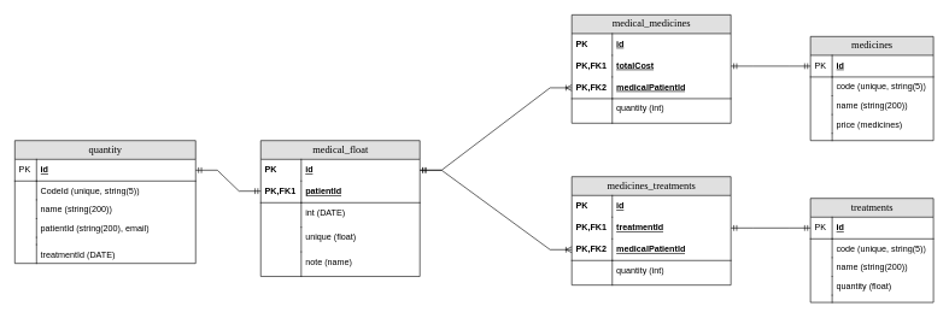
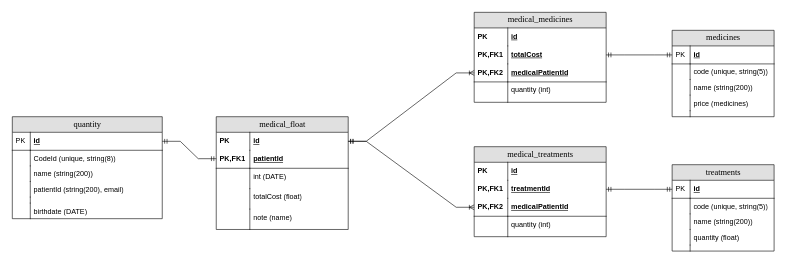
  <mxCell id="0" />
  <mxCell id="1" parent="0" />
  <mxCell id="2" value="medicines" style="swimlane;html=1;fontStyle=0;childLayout=stackLayout;horizontal=1;startSize=26;fillColor=#e0e0e0;horizontalStack=0;resizeParent=1;resizeLast=0;collapsible=1;marginBottom=0;swimlaneFillColor=#ffffff;align=center;rounded=0;shadow=0;comic=0;labelBackgroundColor=none;strokeWidth=1;fontFamily=Verdana;fontSize=14" parent="1" vertex="1"><mxGeometry x="1120" y="50" width="170" height="144" as="geometry" /></mxCell>
  <mxCell id="3" value="id" style="shape=partialRectangle;top=0;left=0;right=0;bottom=1;html=1;align=left;verticalAlign=middle;fillColor=none;spacingLeft=34;spacingRight=4;whiteSpace=wrap;overflow=hidden;rotatable=0;points=[[0,0.5],[1,0.5]];portConstraint=eastwest;dropTarget=0;fontStyle=5;" parent="2" vertex="1"><mxGeometry y="26" width="170" height="30" as="geometry" /></mxCell>
  <mxCell id="4" value="PK" style="shape=partialRectangle;top=0;left=0;bottom=0;html=1;fillColor=none;align=left;verticalAlign=middle;spacingLeft=4;spacingRight=4;whiteSpace=wrap;overflow=hidden;rotatable=0;points=[];portConstraint=eastwest;part=1;" parent="3" vertex="1" connectable="0"><mxGeometry width="30" height="30" as="geometry" /></mxCell>
  <mxCell id="5" value="code (unique, string(5))" style="shape=partialRectangle;top=0;left=0;right=0;bottom=0;html=1;align=left;verticalAlign=top;fillColor=none;spacingLeft=34;spacingRight=4;whiteSpace=wrap;overflow=hidden;rotatable=0;points=[[0,0.5],[1,0.5]];portConstraint=eastwest;dropTarget=0;" parent="2" vertex="1"><mxGeometry y="56" width="170" height="26" as="geometry" /></mxCell>
  <mxCell id="6" value="" style="shape=partialRectangle;top=0;left=0;bottom=0;html=1;fillColor=none;align=left;verticalAlign=top;spacingLeft=4;spacingRight=4;whiteSpace=wrap;overflow=hidden;rotatable=0;points=[];portConstraint=eastwest;part=1;" parent="5" vertex="1" connectable="0"><mxGeometry width="30" height="26" as="geometry" /></mxCell>
  <mxCell id="7" value="name (string(200))" style="shape=partialRectangle;top=0;left=0;right=0;bottom=0;html=1;align=left;verticalAlign=top;fillColor=none;spacingLeft=34;spacingRight=4;whiteSpace=wrap;overflow=hidden;rotatable=0;points=[[0,0.5],[1,0.5]];portConstraint=eastwest;dropTarget=0;" parent="2" vertex="1"><mxGeometry y="82" width="170" height="26" as="geometry" /></mxCell>
  <mxCell id="8" value="" style="shape=partialRectangle;top=0;left=0;bottom=0;html=1;fillColor=none;align=left;verticalAlign=top;spacingLeft=4;spacingRight=4;whiteSpace=wrap;overflow=hidden;rotatable=0;points=[];portConstraint=eastwest;part=1;" parent="7" vertex="1" connectable="0"><mxGeometry width="30" height="26" as="geometry" /></mxCell>
  <mxCell id="9" value="price (medicines)" style="shape=partialRectangle;top=0;left=0;right=0;bottom=0;html=1;align=left;verticalAlign=top;fillColor=none;spacingLeft=34;spacingRight=4;whiteSpace=wrap;overflow=hidden;rotatable=0;points=[[0,0.5],[1,0.5]];portConstraint=eastwest;dropTarget=0;" parent="2" vertex="1"><mxGeometry y="108" width="170" height="26" as="geometry" /></mxCell>
  <mxCell id="10" value="" style="shape=partialRectangle;top=0;left=0;bottom=0;html=1;fillColor=none;align=left;verticalAlign=top;spacingLeft=4;spacingRight=4;whiteSpace=wrap;overflow=hidden;rotatable=0;points=[];portConstraint=eastwest;part=1;" parent="9" vertex="1" connectable="0"><mxGeometry width="30" height="26" as="geometry" /></mxCell>
  <mxCell id="11" value="" style="shape=partialRectangle;top=0;left=0;right=0;bottom=0;html=1;align=left;verticalAlign=top;fillColor=none;spacingLeft=34;spacingRight=4;whiteSpace=wrap;overflow=hidden;rotatable=0;points=[[0,0.5],[1,0.5]];portConstraint=eastwest;dropTarget=0;" parent="2" vertex="1"><mxGeometry y="134" width="170" height="10" as="geometry" /></mxCell>
  <mxCell id="12" value="" style="shape=partialRectangle;top=0;left=0;bottom=0;html=1;fillColor=none;align=left;verticalAlign=top;spacingLeft=4;spacingRight=4;whiteSpace=wrap;overflow=hidden;rotatable=0;points=[];portConstraint=eastwest;part=1;" parent="11" vertex="1" connectable="0"><mxGeometry width="30" height="10" as="geometry" /></mxCell>
  <mxCell id="13" value="treatments" style="swimlane;html=1;fontStyle=0;childLayout=stackLayout;horizontal=1;startSize=26;fillColor=#e0e0e0;horizontalStack=0;resizeParent=1;resizeLast=0;collapsible=1;marginBottom=0;swimlaneFillColor=#ffffff;align=center;rounded=0;shadow=0;comic=0;labelBackgroundColor=none;strokeWidth=1;fontFamily=Verdana;fontSize=14" parent="1" vertex="1"><mxGeometry x="1120" y="274" width="170" height="144" as="geometry" /></mxCell>
  <mxCell id="14" value="id" style="shape=partialRectangle;top=0;left=0;right=0;bottom=1;html=1;align=left;verticalAlign=middle;fillColor=none;spacingLeft=34;spacingRight=4;whiteSpace=wrap;overflow=hidden;rotatable=0;points=[[0,0.5],[1,0.5]];portConstraint=eastwest;dropTarget=0;fontStyle=5;" parent="13" vertex="1"><mxGeometry y="26" width="170" height="30" as="geometry" /></mxCell>
  <mxCell id="15" value="PK" style="shape=partialRectangle;top=0;left=0;bottom=0;html=1;fillColor=none;align=left;verticalAlign=middle;spacingLeft=4;spacingRight=4;whiteSpace=wrap;overflow=hidden;rotatable=0;points=[];portConstraint=eastwest;part=1;" parent="14" vertex="1" connectable="0"><mxGeometry width="30" height="30" as="geometry" /></mxCell>
  <mxCell id="16" value="code (unique, string(5))" style="shape=partialRectangle;top=0;left=0;right=0;bottom=0;html=1;align=left;verticalAlign=top;fillColor=none;spacingLeft=34;spacingRight=4;whiteSpace=wrap;overflow=hidden;rotatable=0;points=[[0,0.5],[1,0.5]];portConstraint=eastwest;dropTarget=0;" parent="13" vertex="1"><mxGeometry y="56" width="170" height="26" as="geometry" /></mxCell>
  <mxCell id="17" value="" style="shape=partialRectangle;top=0;left=0;bottom=0;html=1;fillColor=none;align=left;verticalAlign=top;spacingLeft=4;spacingRight=4;whiteSpace=wrap;overflow=hidden;rotatable=0;points=[];portConstraint=eastwest;part=1;" parent="16" vertex="1" connectable="0"><mxGeometry width="30" height="26" as="geometry" /></mxCell>
  <mxCell id="18" value="name (string(200))" style="shape=partialRectangle;top=0;left=0;right=0;bottom=0;html=1;align=left;verticalAlign=top;fillColor=none;spacingLeft=34;spacingRight=4;whiteSpace=wrap;overflow=hidden;rotatable=0;points=[[0,0.5],[1,0.5]];portConstraint=eastwest;dropTarget=0;" parent="13" vertex="1"><mxGeometry y="82" width="170" height="26" as="geometry" /></mxCell>
  <mxCell id="19" value="" style="shape=partialRectangle;top=0;left=0;bottom=0;html=1;fillColor=none;align=left;verticalAlign=top;spacingLeft=4;spacingRight=4;whiteSpace=wrap;overflow=hidden;rotatable=0;points=[];portConstraint=eastwest;part=1;" parent="18" vertex="1" connectable="0"><mxGeometry width="30" height="26" as="geometry" /></mxCell>
  <mxCell id="20" value="quantity (float)" style="shape=partialRectangle;top=0;left=0;right=0;bottom=0;html=1;align=left;verticalAlign=top;fillColor=none;spacingLeft=34;spacingRight=4;whiteSpace=wrap;overflow=hidden;rotatable=0;points=[[0,0.5],[1,0.5]];portConstraint=eastwest;dropTarget=0;" parent="13" vertex="1"><mxGeometry y="108" width="170" height="26" as="geometry" /></mxCell>
  <mxCell id="21" value="" style="shape=partialRectangle;top=0;left=0;bottom=0;html=1;fillColor=none;align=left;verticalAlign=top;spacingLeft=4;spacingRight=4;whiteSpace=wrap;overflow=hidden;rotatable=0;points=[];portConstraint=eastwest;part=1;" parent="20" vertex="1" connectable="0"><mxGeometry width="30" height="26" as="geometry" /></mxCell>
  <mxCell id="22" value="" style="shape=partialRectangle;top=0;left=0;right=0;bottom=0;html=1;align=left;verticalAlign=top;fillColor=none;spacingLeft=34;spacingRight=4;whiteSpace=wrap;overflow=hidden;rotatable=0;points=[[0,0.5],[1,0.5]];portConstraint=eastwest;dropTarget=0;" parent="13" vertex="1"><mxGeometry y="134" width="170" height="10" as="geometry" /></mxCell>
  <mxCell id="23" value="" style="shape=partialRectangle;top=0;left=0;bottom=0;html=1;fillColor=none;align=left;verticalAlign=top;spacingLeft=4;spacingRight=4;whiteSpace=wrap;overflow=hidden;rotatable=0;points=[];portConstraint=eastwest;part=1;" parent="22" vertex="1" connectable="0"><mxGeometry width="30" height="10" as="geometry" /></mxCell>
  <mxCell id="24" value="quantity" style="swimlane;html=1;fontStyle=0;childLayout=stackLayout;horizontal=1;startSize=26;fillColor=#e0e0e0;horizontalStack=0;resizeParent=1;resizeLast=0;collapsible=1;marginBottom=0;swimlaneFillColor=#ffffff;align=center;rounded=0;shadow=0;comic=0;labelBackgroundColor=none;strokeWidth=1;fontFamily=Verdana;fontSize=14" parent="1" vertex="1"><mxGeometry x="20" y="194" width="250" height="170" as="geometry" /></mxCell>
  <mxCell id="25" value="id" style="shape=partialRectangle;top=0;left=0;right=0;bottom=1;html=1;align=left;verticalAlign=middle;fillColor=none;spacingLeft=34;spacingRight=4;whiteSpace=wrap;overflow=hidden;rotatable=0;points=[[0,0.5],[1,0.5]];portConstraint=eastwest;dropTarget=0;fontStyle=5;" parent="24" vertex="1"><mxGeometry y="26" width="250" height="30" as="geometry" /></mxCell>
  <mxCell id="26" value="PK" style="shape=partialRectangle;top=0;left=0;bottom=0;html=1;fillColor=none;align=left;verticalAlign=middle;spacingLeft=4;spacingRight=4;whiteSpace=wrap;overflow=hidden;rotatable=0;points=[];portConstraint=eastwest;part=1;" parent="25" vertex="1" connectable="0"><mxGeometry width="30" height="30" as="geometry" /></mxCell>
- <mxCell id="27" value="CodeId (unique, string(5))" style="shape=partialRectangle;top=0;left=0;right=0;bottom=0;html=1;align=left;verticalAlign=top;fillColor=none;spacingLeft=34;spacingRight=4;whiteSpace=wrap;overflow=hidden;rotatable=0;points=[[0,0.5],[1,0.5]];portConstraint=eastwest;dropTarget=0;" parent="24" vertex="1"><mxGeometry y="56" width="250" height="26" as="geometry" /></mxCell>
+ <mxCell id="27" value="CodeId (unique, string(8))" style="shape=partialRectangle;top=0;left=0;right=0;bottom=0;html=1;align=left;verticalAlign=top;fillColor=none;spacingLeft=34;spacingRight=4;whiteSpace=wrap;overflow=hidden;rotatable=0;points=[[0,0.5],[1,0.5]];portConstraint=eastwest;dropTarget=0;" parent="24" vertex="1"><mxGeometry y="56" width="250" height="26" as="geometry" /></mxCell>
  <mxCell id="28" value="" style="shape=partialRectangle;top=0;left=0;bottom=0;html=1;fillColor=none;align=left;verticalAlign=top;spacingLeft=4;spacingRight=4;whiteSpace=wrap;overflow=hidden;rotatable=0;points=[];portConstraint=eastwest;part=1;" parent="27" vertex="1" connectable="0"><mxGeometry width="30" height="26" as="geometry" /></mxCell>
  <mxCell id="29" value="name (string(200))" style="shape=partialRectangle;top=0;left=0;right=0;bottom=0;html=1;align=left;verticalAlign=top;fillColor=none;spacingLeft=34;spacingRight=4;whiteSpace=wrap;overflow=hidden;rotatable=0;points=[[0,0.5],[1,0.5]];portConstraint=eastwest;dropTarget=0;" parent="24" vertex="1"><mxGeometry y="82" width="250" height="26" as="geometry" /></mxCell>
  <mxCell id="30" value="" style="shape=partialRectangle;top=0;left=0;bottom=0;html=1;fillColor=none;align=left;verticalAlign=top;spacingLeft=4;spacingRight=4;whiteSpace=wrap;overflow=hidden;rotatable=0;points=[];portConstraint=eastwest;part=1;" parent="29" vertex="1" connectable="0"><mxGeometry width="30" height="26" as="geometry" /></mxCell>
  <mxCell id="31" value="patientId (string(200), email)" style="shape=partialRectangle;top=0;left=0;right=0;bottom=0;html=1;align=left;verticalAlign=top;fillColor=none;spacingLeft=34;spacingRight=4;whiteSpace=wrap;overflow=hidden;rotatable=0;points=[[0,0.5],[1,0.5]];portConstraint=eastwest;dropTarget=0;" parent="24" vertex="1"><mxGeometry y="108" width="250" height="26" as="geometry" /></mxCell>
  <mxCell id="32" value="" style="shape=partialRectangle;top=0;left=0;bottom=0;html=1;fillColor=none;align=left;verticalAlign=top;spacingLeft=4;spacingRight=4;whiteSpace=wrap;overflow=hidden;rotatable=0;points=[];portConstraint=eastwest;part=1;" parent="31" vertex="1" connectable="0"><mxGeometry width="30" height="26" as="geometry" /></mxCell>
  <mxCell id="33" value="" style="shape=partialRectangle;top=0;left=0;right=0;bottom=0;html=1;align=left;verticalAlign=top;fillColor=none;spacingLeft=34;spacingRight=4;whiteSpace=wrap;overflow=hidden;rotatable=0;points=[[0,0.5],[1,0.5]];portConstraint=eastwest;dropTarget=0;" parent="24" vertex="1"><mxGeometry y="134" width="250" height="10" as="geometry" /></mxCell>
  <mxCell id="34" value="" style="shape=partialRectangle;top=0;left=0;bottom=0;html=1;fillColor=none;align=left;verticalAlign=top;spacingLeft=4;spacingRight=4;whiteSpace=wrap;overflow=hidden;rotatable=0;points=[];portConstraint=eastwest;part=1;" parent="33" vertex="1" connectable="0"><mxGeometry width="30" height="10" as="geometry" /></mxCell>
- <mxCell id="35" value="treatmentId (DATE)" style="shape=partialRectangle;top=0;left=0;right=0;bottom=0;html=1;align=left;verticalAlign=top;fillColor=none;spacingLeft=34;spacingRight=4;whiteSpace=wrap;overflow=hidden;rotatable=0;points=[[0,0.5],[1,0.5]];portConstraint=eastwest;dropTarget=0;" parent="24" vertex="1"><mxGeometry y="144" width="250" height="26" as="geometry" /></mxCell>
+ <mxCell id="35" value="birthdate (DATE)" style="shape=partialRectangle;top=0;left=0;right=0;bottom=0;html=1;align=left;verticalAlign=top;fillColor=none;spacingLeft=34;spacingRight=4;whiteSpace=wrap;overflow=hidden;rotatable=0;points=[[0,0.5],[1,0.5]];portConstraint=eastwest;dropTarget=0;" parent="24" vertex="1"><mxGeometry y="144" width="250" height="26" as="geometry" /></mxCell>
  <mxCell id="36" value="" style="shape=partialRectangle;top=0;left=0;bottom=0;html=1;fillColor=none;align=left;verticalAlign=top;spacingLeft=4;spacingRight=4;whiteSpace=wrap;overflow=hidden;rotatable=0;points=[];portConstraint=eastwest;part=1;" parent="35" vertex="1" connectable="0"><mxGeometry width="30" height="26" as="geometry" /></mxCell>
- <mxCell id="37" value="medicines_treatments" style="swimlane;html=1;fontStyle=0;childLayout=stackLayout;horizontal=1;startSize=26;fillColor=#e0e0e0;horizontalStack=0;resizeParent=1;resizeLast=0;collapsible=1;marginBottom=0;swimlaneFillColor=#ffffff;align=center;rounded=0;shadow=0;comic=0;labelBackgroundColor=none;strokeWidth=1;fontFamily=Verdana;fontSize=14" parent="1" vertex="1"><mxGeometry x="790" y="244" width="220" height="150" as="geometry" /></mxCell>
+ <mxCell id="37" value="medical_treatments" style="swimlane;html=1;fontStyle=0;childLayout=stackLayout;horizontal=1;startSize=26;fillColor=#e0e0e0;horizontalStack=0;resizeParent=1;resizeLast=0;collapsible=1;marginBottom=0;swimlaneFillColor=#ffffff;align=center;rounded=0;shadow=0;comic=0;labelBackgroundColor=none;strokeWidth=1;fontFamily=Verdana;fontSize=14" parent="1" vertex="1"><mxGeometry x="790" y="244" width="220" height="150" as="geometry" /></mxCell>
  <mxCell id="38" value="id" style="shape=partialRectangle;top=0;left=0;right=0;bottom=0;html=1;align=left;verticalAlign=middle;fillColor=none;spacingLeft=60;spacingRight=4;whiteSpace=wrap;overflow=hidden;rotatable=0;points=[[0,0.5],[1,0.5]];portConstraint=eastwest;dropTarget=0;fontStyle=5;" parent="37" vertex="1"><mxGeometry y="26" width="220" height="30" as="geometry" /></mxCell>
  <mxCell id="39" value="PK" style="shape=partialRectangle;fontStyle=1;top=0;left=0;bottom=0;html=1;fillColor=none;align=left;verticalAlign=middle;spacingLeft=4;spacingRight=4;whiteSpace=wrap;overflow=hidden;rotatable=0;points=[];portConstraint=eastwest;part=1;" parent="38" vertex="1" connectable="0"><mxGeometry width="56" height="30" as="geometry" /></mxCell>
  <mxCell id="40" value="treatmentId" style="shape=partialRectangle;top=0;left=0;right=0;bottom=1;html=1;align=left;verticalAlign=middle;fillColor=none;spacingLeft=60;spacingRight=4;whiteSpace=wrap;overflow=hidden;rotatable=0;points=[[0,0.5],[1,0.5]];portConstraint=eastwest;dropTarget=0;fontStyle=5;strokeColor=none;" parent="37" vertex="1"><mxGeometry y="56" width="220" height="30" as="geometry" /></mxCell>
  <mxCell id="41" value="PK,FK1" style="shape=partialRectangle;fontStyle=1;top=0;left=0;bottom=0;html=1;fillColor=none;align=left;verticalAlign=middle;spacingLeft=4;spacingRight=4;whiteSpace=wrap;overflow=hidden;rotatable=0;points=[];portConstraint=eastwest;part=1;" parent="40" vertex="1" connectable="0"><mxGeometry width="56" height="30" as="geometry" /></mxCell>
  <mxCell id="42" value="medicalPatientId" style="shape=partialRectangle;top=0;left=0;right=0;bottom=1;html=1;align=left;verticalAlign=middle;fillColor=none;spacingLeft=60;spacingRight=4;whiteSpace=wrap;overflow=hidden;rotatable=0;points=[[0,0.5],[1,0.5]];portConstraint=eastwest;dropTarget=0;fontStyle=5;" parent="37" vertex="1"><mxGeometry y="86" width="220" height="30" as="geometry" /></mxCell>
  <mxCell id="43" value="PK,FK2" style="shape=partialRectangle;fontStyle=1;top=0;left=0;bottom=0;html=1;fillColor=none;align=left;verticalAlign=middle;spacingLeft=4;spacingRight=4;whiteSpace=wrap;overflow=hidden;rotatable=0;points=[];portConstraint=eastwest;part=1;" parent="42" vertex="1" connectable="0"><mxGeometry width="56" height="30" as="geometry" /></mxCell>
  <mxCell id="44" value="quantity (int)" style="shape=partialRectangle;top=0;left=0;right=0;bottom=0;html=1;align=left;verticalAlign=top;fillColor=none;spacingLeft=60;spacingRight=4;whiteSpace=wrap;overflow=hidden;rotatable=0;points=[[0,0.5],[1,0.5]];portConstraint=eastwest;dropTarget=0;" parent="37" vertex="1"><mxGeometry y="116" width="220" height="34" as="geometry" /></mxCell>
  <mxCell id="45" value="" style="shape=partialRectangle;top=0;left=0;bottom=0;html=1;fillColor=none;align=left;verticalAlign=top;spacingLeft=4;spacingRight=4;whiteSpace=wrap;overflow=hidden;rotatable=0;points=[];portConstraint=eastwest;part=1;" parent="44" vertex="1" connectable="0"><mxGeometry width="56" height="34" as="geometry" /></mxCell>
  <mxCell id="46" value="" style="edgeStyle=entityRelationEdgeStyle;fontSize=12;html=1;endArrow=ERmandOne;startArrow=ERmandOne;rounded=0;exitX=1;exitY=0.5;exitDx=0;exitDy=0;entryX=0;entryY=0.5;entryDx=0;entryDy=0;" parent="1" source="40" target="14" edge="1"><mxGeometry width="100" height="100" relative="1" as="geometry"><mxPoint x="1210" y="534" as="sourcePoint" /><mxPoint x="1310" y="434" as="targetPoint" /></mxGeometry></mxCell>
  <mxCell id="47" value="medical_medicines" style="swimlane;html=1;fontStyle=0;childLayout=stackLayout;horizontal=1;startSize=26;fillColor=#e0e0e0;horizontalStack=0;resizeParent=1;resizeLast=0;collapsible=1;marginBottom=0;swimlaneFillColor=#ffffff;align=center;rounded=0;shadow=0;comic=0;labelBackgroundColor=none;strokeWidth=1;fontFamily=Verdana;fontSize=14" parent="1" vertex="1"><mxGeometry x="790" y="20" width="220" height="150" as="geometry" /></mxCell>
  <mxCell id="48" value="id" style="shape=partialRectangle;top=0;left=0;right=0;bottom=0;html=1;align=left;verticalAlign=middle;fillColor=none;spacingLeft=60;spacingRight=4;whiteSpace=wrap;overflow=hidden;rotatable=0;points=[[0,0.5],[1,0.5]];portConstraint=eastwest;dropTarget=0;fontStyle=5;" parent="47" vertex="1"><mxGeometry y="26" width="220" height="30" as="geometry" /></mxCell>
  <mxCell id="49" value="PK" style="shape=partialRectangle;fontStyle=1;top=0;left=0;bottom=0;html=1;fillColor=none;align=left;verticalAlign=middle;spacingLeft=4;spacingRight=4;whiteSpace=wrap;overflow=hidden;rotatable=0;points=[];portConstraint=eastwest;part=1;" parent="48" vertex="1" connectable="0"><mxGeometry width="56" height="30" as="geometry" /></mxCell>
  <mxCell id="50" value="totalCost" style="shape=partialRectangle;top=0;left=0;right=0;bottom=1;html=1;align=left;verticalAlign=middle;fillColor=none;spacingLeft=60;spacingRight=4;whiteSpace=wrap;overflow=hidden;rotatable=0;points=[[0,0.5],[1,0.5]];portConstraint=eastwest;dropTarget=0;fontStyle=5;strokeColor=none;" parent="47" vertex="1"><mxGeometry y="56" width="220" height="30" as="geometry" /></mxCell>
  <mxCell id="51" value="PK,FK1" style="shape=partialRectangle;fontStyle=1;top=0;left=0;bottom=0;html=1;fillColor=none;align=left;verticalAlign=middle;spacingLeft=4;spacingRight=4;whiteSpace=wrap;overflow=hidden;rotatable=0;points=[];portConstraint=eastwest;part=1;" parent="50" vertex="1" connectable="0"><mxGeometry width="56" height="30" as="geometry" /></mxCell>
  <mxCell id="52" value="medicalPatientId" style="shape=partialRectangle;top=0;left=0;right=0;bottom=1;html=1;align=left;verticalAlign=middle;fillColor=none;spacingLeft=60;spacingRight=4;whiteSpace=wrap;overflow=hidden;rotatable=0;points=[[0,0.5],[1,0.5]];portConstraint=eastwest;dropTarget=0;fontStyle=5;" parent="47" vertex="1"><mxGeometry y="86" width="220" height="30" as="geometry" /></mxCell>
  <mxCell id="53" value="PK,FK2" style="shape=partialRectangle;fontStyle=1;top=0;left=0;bottom=0;html=1;fillColor=none;align=left;verticalAlign=middle;spacingLeft=4;spacingRight=4;whiteSpace=wrap;overflow=hidden;rotatable=0;points=[];portConstraint=eastwest;part=1;" parent="52" vertex="1" connectable="0"><mxGeometry width="56" height="30" as="geometry" /></mxCell>
  <mxCell id="54" value="quantity (int)" style="shape=partialRectangle;top=0;left=0;right=0;bottom=0;html=1;align=left;verticalAlign=top;fillColor=none;spacingLeft=60;spacingRight=4;whiteSpace=wrap;overflow=hidden;rotatable=0;points=[[0,0.5],[1,0.5]];portConstraint=eastwest;dropTarget=0;" parent="47" vertex="1"><mxGeometry y="116" width="220" height="34" as="geometry" /></mxCell>
  <mxCell id="55" value="" style="shape=partialRectangle;top=0;left=0;bottom=0;html=1;fillColor=none;align=left;verticalAlign=top;spacingLeft=4;spacingRight=4;whiteSpace=wrap;overflow=hidden;rotatable=0;points=[];portConstraint=eastwest;part=1;" parent="54" vertex="1" connectable="0"><mxGeometry width="56" height="34" as="geometry" /></mxCell>
  <mxCell id="56" value="" style="edgeStyle=entityRelationEdgeStyle;fontSize=12;html=1;endArrow=ERmandOne;startArrow=ERmandOne;rounded=0;exitX=1;exitY=0.5;exitDx=0;exitDy=0;" parent="1" source="50" target="3" edge="1"><mxGeometry width="100" height="100" relative="1" as="geometry"><mxPoint x="1010" y="94" as="sourcePoint" /><mxPoint x="1120" y="94" as="targetPoint" /></mxGeometry></mxCell>
  <mxCell id="57" value="medical_float" style="swimlane;html=1;fontStyle=0;childLayout=stackLayout;horizontal=1;startSize=26;fillColor=#e0e0e0;horizontalStack=0;resizeParent=1;resizeLast=0;collapsible=1;marginBottom=0;swimlaneFillColor=#ffffff;align=center;rounded=0;shadow=0;comic=0;labelBackgroundColor=none;strokeWidth=1;fontFamily=Verdana;fontSize=14" parent="1" vertex="1"><mxGeometry x="360" y="194" width="220" height="188" as="geometry" /></mxCell>
  <mxCell id="58" value="id" style="shape=partialRectangle;top=0;left=0;right=0;bottom=0;html=1;align=left;verticalAlign=middle;fillColor=none;spacingLeft=60;spacingRight=4;whiteSpace=wrap;overflow=hidden;rotatable=0;points=[[0,0.5],[1,0.5]];portConstraint=eastwest;dropTarget=0;fontStyle=5;" parent="57" vertex="1"><mxGeometry y="26" width="220" height="30" as="geometry" /></mxCell>
  <mxCell id="59" value="PK" style="shape=partialRectangle;fontStyle=1;top=0;left=0;bottom=0;html=1;fillColor=none;align=left;verticalAlign=middle;spacingLeft=4;spacingRight=4;whiteSpace=wrap;overflow=hidden;rotatable=0;points=[];portConstraint=eastwest;part=1;" parent="58" vertex="1" connectable="0"><mxGeometry width="56" height="30" as="geometry" /></mxCell>
  <mxCell id="60" value="patientId" style="shape=partialRectangle;top=0;left=0;right=0;bottom=1;html=1;align=left;verticalAlign=middle;fillColor=none;spacingLeft=60;spacingRight=4;whiteSpace=wrap;overflow=hidden;rotatable=0;points=[[0,0.5],[1,0.5]];portConstraint=eastwest;dropTarget=0;fontStyle=5;" parent="57" vertex="1"><mxGeometry y="56" width="220" height="30" as="geometry" /></mxCell>
  <mxCell id="61" value="PK,FK1" style="shape=partialRectangle;fontStyle=1;top=0;left=0;bottom=0;html=1;fillColor=none;align=left;verticalAlign=middle;spacingLeft=4;spacingRight=4;whiteSpace=wrap;overflow=hidden;rotatable=0;points=[];portConstraint=eastwest;part=1;" parent="60" vertex="1" connectable="0"><mxGeometry width="56" height="30" as="geometry" /></mxCell>
  <mxCell id="62" value="int (DATE)" style="shape=partialRectangle;top=0;left=0;right=0;bottom=0;html=1;align=left;verticalAlign=top;fillColor=none;spacingLeft=60;spacingRight=4;whiteSpace=wrap;overflow=hidden;rotatable=0;points=[[0,0.5],[1,0.5]];portConstraint=eastwest;dropTarget=0;" parent="57" vertex="1"><mxGeometry y="86" width="220" height="34" as="geometry" /></mxCell>
  <mxCell id="63" value="" style="shape=partialRectangle;top=0;left=0;bottom=0;html=1;fillColor=none;align=left;verticalAlign=top;spacingLeft=4;spacingRight=4;whiteSpace=wrap;overflow=hidden;rotatable=0;points=[];portConstraint=eastwest;part=1;" parent="62" vertex="1" connectable="0"><mxGeometry width="56" height="34" as="geometry" /></mxCell>
- <mxCell id="64" value="unique (float)" style="shape=partialRectangle;top=0;left=0;right=0;bottom=0;html=1;align=left;verticalAlign=top;fillColor=none;spacingLeft=60;spacingRight=4;whiteSpace=wrap;overflow=hidden;rotatable=0;points=[[0,0.5],[1,0.5]];portConstraint=eastwest;dropTarget=0;" parent="57" vertex="1"><mxGeometry y="120" width="220" height="34" as="geometry" /></mxCell>
+ <mxCell id="64" value="totalCost (float)" style="shape=partialRectangle;top=0;left=0;right=0;bottom=0;html=1;align=left;verticalAlign=top;fillColor=none;spacingLeft=60;spacingRight=4;whiteSpace=wrap;overflow=hidden;rotatable=0;points=[[0,0.5],[1,0.5]];portConstraint=eastwest;dropTarget=0;" parent="57" vertex="1"><mxGeometry y="120" width="220" height="34" as="geometry" /></mxCell>
  <mxCell id="65" value="" style="shape=partialRectangle;top=0;left=0;bottom=0;html=1;fillColor=none;align=left;verticalAlign=top;spacingLeft=4;spacingRight=4;whiteSpace=wrap;overflow=hidden;rotatable=0;points=[];portConstraint=eastwest;part=1;" parent="64" vertex="1" connectable="0"><mxGeometry width="56" height="34" as="geometry" /></mxCell>
  <mxCell id="66" value="note (name)" style="shape=partialRectangle;top=0;left=0;right=0;bottom=0;html=1;align=left;verticalAlign=top;fillColor=none;spacingLeft=60;spacingRight=4;whiteSpace=wrap;overflow=hidden;rotatable=0;points=[[0,0.5],[1,0.5]];portConstraint=eastwest;dropTarget=0;" parent="57" vertex="1"><mxGeometry y="154" width="220" height="34" as="geometry" /></mxCell>
  <mxCell id="67" value="" style="shape=partialRectangle;top=0;left=0;bottom=0;html=1;fillColor=none;align=left;verticalAlign=top;spacingLeft=4;spacingRight=4;whiteSpace=wrap;overflow=hidden;rotatable=0;points=[];portConstraint=eastwest;part=1;" parent="66" vertex="1" connectable="0"><mxGeometry width="56" height="34" as="geometry" /></mxCell>
  <mxCell id="68" value="" style="edgeStyle=entityRelationEdgeStyle;fontSize=12;html=1;endArrow=ERoneToMany;startArrow=ERmandOne;rounded=0;exitX=1;exitY=0.5;exitDx=0;exitDy=0;entryX=0;entryY=0.5;entryDx=0;entryDy=0;" parent="1" source="58" target="52" edge="1"><mxGeometry width="100" height="100" relative="1" as="geometry"><mxPoint x="690" y="264" as="sourcePoint" /><mxPoint x="790" y="164" as="targetPoint" /></mxGeometry></mxCell>
  <mxCell id="69" value="" style="edgeStyle=entityRelationEdgeStyle;fontSize=12;html=1;endArrow=ERoneToMany;startArrow=ERmandOne;rounded=0;entryX=0;entryY=0.5;entryDx=0;entryDy=0;" parent="1" source="58" target="42" edge="1"><mxGeometry width="100" height="100" relative="1" as="geometry"><mxPoint x="600" y="162" as="sourcePoint" /><mxPoint x="800" y="131" as="targetPoint" /></mxGeometry></mxCell>
  <mxCell id="70" value="" style="edgeStyle=entityRelationEdgeStyle;fontSize=12;html=1;endArrow=ERmandOne;startArrow=ERmandOne;rounded=0;" parent="1" source="25" edge="1"><mxGeometry width="100" height="100" relative="1" as="geometry"><mxPoint x="320" y="274" as="sourcePoint" /><mxPoint x="360" y="264" as="targetPoint" /></mxGeometry></mxCell>
